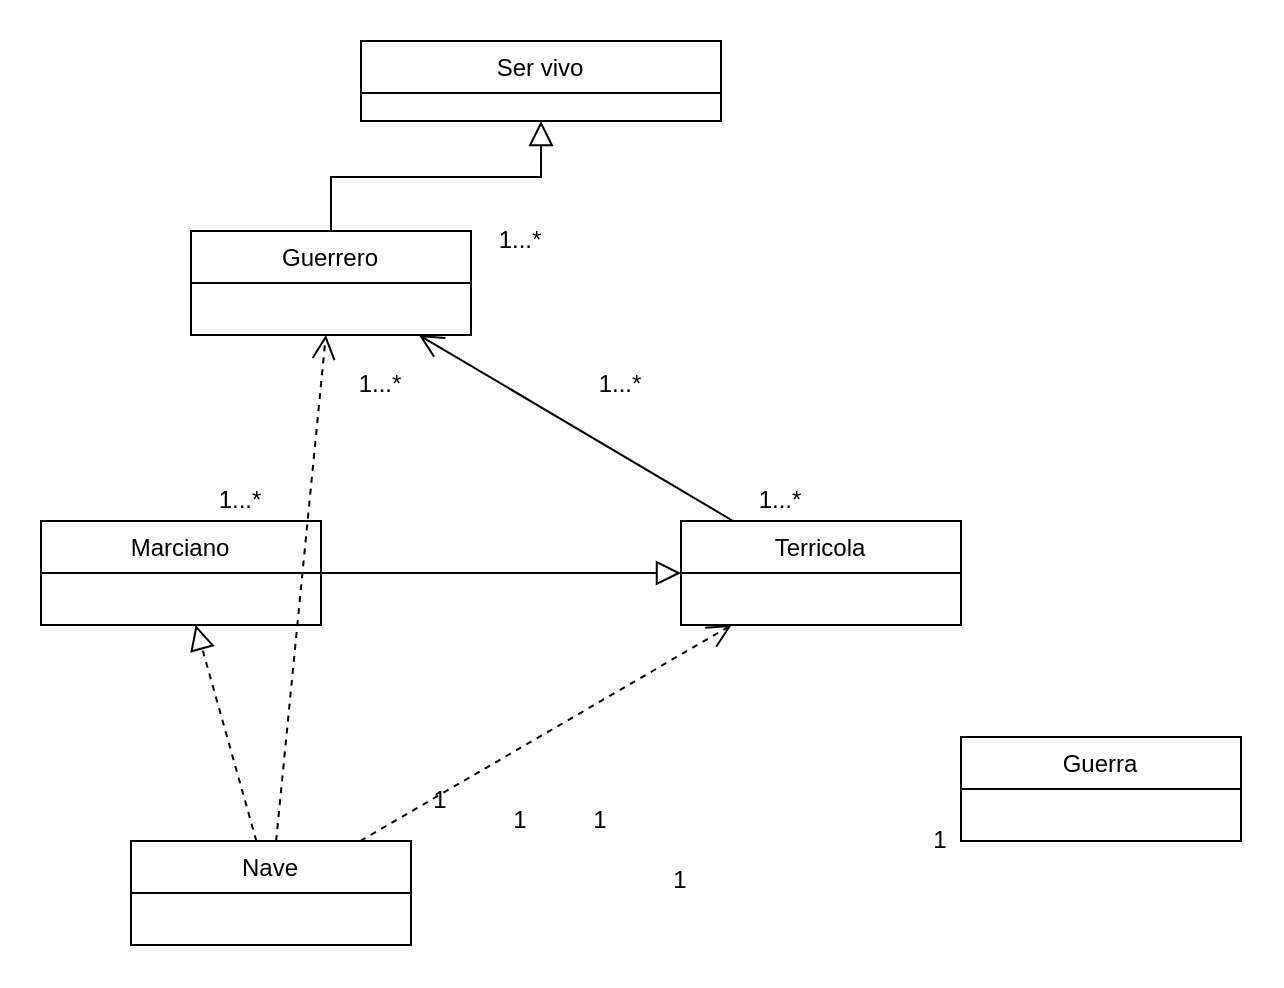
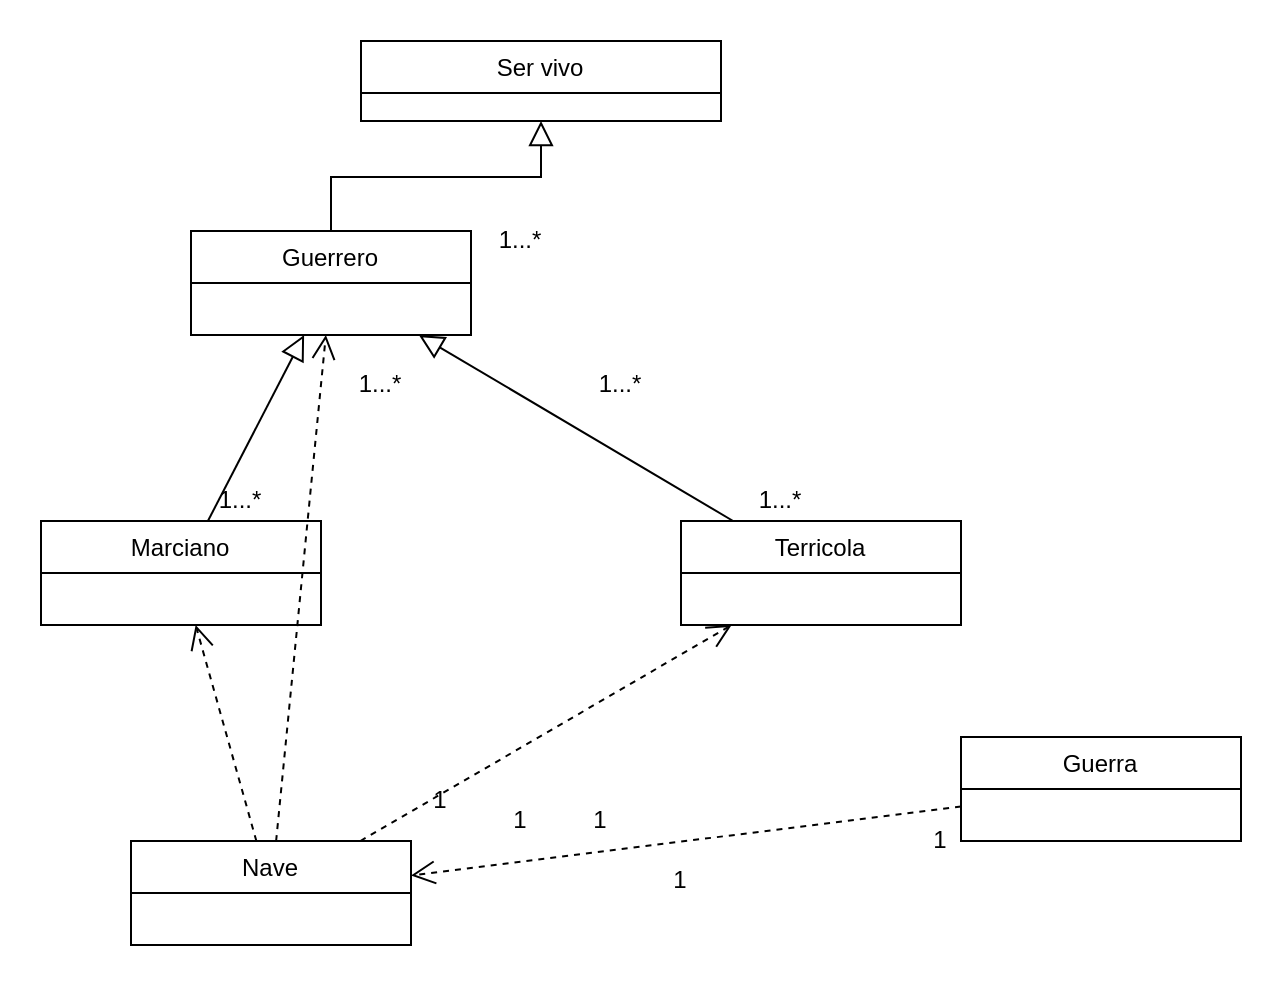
  <mxCell id="0" />
  <mxCell id="1" parent="0" />
- <mxCell id="2" value="" style="endArrow=block;endSize=10;endFill=0;shadow=0;strokeWidth=1;rounded=0;elbow=vertical;" parent="1" source="7" target="6" edge="1"><mxGeometry width="160" relative="1" as="geometry"><mxPoint x="50" y="-297" as="sourcePoint" /><mxPoint x="50" y="-297" as="targetPoint" /></mxGeometry></mxCell>
+ <mxCell id="2" value="" style="endArrow=block;endSize=10;endFill=0;shadow=0;strokeWidth=1;rounded=0;elbow=vertical;" parent="1" source="7" target="5" edge="1"><mxGeometry width="160" relative="1" as="geometry"><mxPoint x="50" y="-297" as="sourcePoint" /><mxPoint x="50" y="-297" as="targetPoint" /></mxGeometry></mxCell>
  <mxCell id="3" value="" style="endArrow=block;endSize=10;endFill=0;shadow=0;strokeWidth=1;rounded=0;edgeStyle=elbowEdgeStyle;elbow=vertical;exitX=0.5;exitY=0;exitDx=0;exitDy=0;entryX=0.5;entryY=1;entryDx=0;entryDy=0;" parent="1" source="5" target="4" edge="1"><mxGeometry width="160" relative="1" as="geometry"><mxPoint x="60" y="-127" as="sourcePoint" /><mxPoint x="160" y="-229" as="targetPoint" /></mxGeometry></mxCell>
  <mxCell id="4" value="Ser vivo" style="swimlane;fontStyle=0;childLayout=stackLayout;horizontal=1;startSize=26;fillColor=none;horizontalStack=0;resizeParent=1;resizeParentMax=0;resizeLast=0;collapsible=1;marginBottom=0;" vertex="1" parent="1"><mxGeometry x="180" y="20" width="180" height="40" as="geometry" /></mxCell>
  <mxCell id="5" value="Guerrero" style="swimlane;fontStyle=0;childLayout=stackLayout;horizontal=1;startSize=26;fillColor=none;horizontalStack=0;resizeParent=1;resizeParentMax=0;resizeLast=0;collapsible=1;marginBottom=0;" vertex="1" parent="1"><mxGeometry x="95" y="115" width="140" height="52" as="geometry" /></mxCell>
  <mxCell id="6" value="Terricola" style="swimlane;fontStyle=0;childLayout=stackLayout;horizontal=1;startSize=26;fillColor=none;horizontalStack=0;resizeParent=1;resizeParentMax=0;resizeLast=0;collapsible=1;marginBottom=0;" vertex="1" parent="1"><mxGeometry x="340" y="260" width="140" height="52" as="geometry" /></mxCell>
  <mxCell id="7" value="Marciano" style="swimlane;fontStyle=0;childLayout=stackLayout;horizontal=1;startSize=26;fillColor=none;horizontalStack=0;resizeParent=1;resizeParentMax=0;resizeLast=0;collapsible=1;marginBottom=0;" vertex="1" parent="1"><mxGeometry x="20" y="260" width="140" height="52" as="geometry" /></mxCell>
  <mxCell id="8" value="Nave" style="swimlane;fontStyle=0;childLayout=stackLayout;horizontal=1;startSize=26;fillColor=none;horizontalStack=0;resizeParent=1;resizeParentMax=0;resizeLast=0;collapsible=1;marginBottom=0;" vertex="1" parent="1"><mxGeometry x="65" y="420" width="140" height="52" as="geometry" /></mxCell>
  <mxCell id="9" value="Guerra" style="swimlane;fontStyle=0;childLayout=stackLayout;horizontal=1;startSize=26;fillColor=none;horizontalStack=0;resizeParent=1;resizeParentMax=0;resizeLast=0;collapsible=1;marginBottom=0;" vertex="1" parent="1"><mxGeometry x="480" y="368" width="140" height="52" as="geometry" /></mxCell>
- <mxCell id="10" value="" style="endArrow=open;endSize=10;endFill=0;shadow=0;strokeWidth=1;rounded=0;elbow=vertical;" edge="1" parent="1" source="6" target="5"><mxGeometry width="160" relative="1" as="geometry"><mxPoint x="100" y="270" as="sourcePoint" /><mxPoint x="260" y="192" as="targetPoint" /></mxGeometry></mxCell>
+ <mxCell id="10" value="" style="endArrow=block;endSize=10;endFill=0;shadow=0;strokeWidth=1;rounded=0;elbow=vertical;" edge="1" parent="1" source="6" target="5"><mxGeometry width="160" relative="1" as="geometry"><mxPoint x="100" y="270" as="sourcePoint" /><mxPoint x="260" y="192" as="targetPoint" /></mxGeometry></mxCell>
  <mxCell id="11" value="" style="endArrow=open;endSize=10;endFill=0;shadow=0;strokeWidth=1;rounded=0;elbow=vertical;dashed=1;" edge="1" parent="1" source="8" target="5"><mxGeometry width="160" relative="1" as="geometry"><mxPoint x="110" y="280" as="sourcePoint" /><mxPoint x="270" y="202" as="targetPoint" /></mxGeometry></mxCell>
- <mxCell id="12" value="" style="endArrow=block;endSize=10;endFill=0;shadow=0;strokeWidth=1;rounded=0;elbow=vertical;dashed=1;" edge="1" parent="1" source="8" target="7"><mxGeometry width="160" relative="1" as="geometry"><mxPoint x="260" y="430" as="sourcePoint" /><mxPoint x="260" y="192" as="targetPoint" /></mxGeometry></mxCell>
+ <mxCell id="12" value="" style="endArrow=open;endSize=10;endFill=0;shadow=0;strokeWidth=1;rounded=0;elbow=vertical;dashed=1;" edge="1" parent="1" source="8" target="7"><mxGeometry width="160" relative="1" as="geometry"><mxPoint x="260" y="430" as="sourcePoint" /><mxPoint x="260" y="192" as="targetPoint" /></mxGeometry></mxCell>
  <mxCell id="13" value="" style="endArrow=open;endSize=10;endFill=0;shadow=0;strokeWidth=1;rounded=0;elbow=vertical;dashed=1;" edge="1" parent="1" source="8" target="6"><mxGeometry width="160" relative="1" as="geometry"><mxPoint x="270" y="440" as="sourcePoint" /><mxPoint x="270" y="202" as="targetPoint" /></mxGeometry></mxCell>
+ <mxCell id="14" value="" style="endArrow=open;endSize=10;endFill=0;shadow=0;strokeWidth=1;rounded=0;elbow=vertical;dashed=1;" edge="1" parent="1" source="9" target="8"><mxGeometry width="160" relative="1" as="geometry"><mxPoint x="280" y="450" as="sourcePoint" /><mxPoint x="280" y="212" as="targetPoint" /></mxGeometry></mxCell>
  <mxCell id="15" value="1...*" style="text;html=1;strokeColor=none;fillColor=none;align=center;verticalAlign=middle;whiteSpace=wrap;rounded=0;" vertex="1" parent="1"><mxGeometry x="300" y="182" width="20" height="20" as="geometry" /></mxCell>
  <mxCell id="16" value="1...*" style="text;html=1;strokeColor=none;fillColor=none;align=center;verticalAlign=middle;whiteSpace=wrap;rounded=0;" vertex="1" parent="1"><mxGeometry x="380" y="240" width="20" height="20" as="geometry" /></mxCell>
  <mxCell id="17" value="1...*" style="text;html=1;strokeColor=none;fillColor=none;align=center;verticalAlign=middle;whiteSpace=wrap;rounded=0;" vertex="1" parent="1"><mxGeometry x="180" y="182" width="20" height="20" as="geometry" /></mxCell>
  <mxCell id="18" value="1...*" style="text;html=1;strokeColor=none;fillColor=none;align=center;verticalAlign=middle;whiteSpace=wrap;rounded=0;" vertex="1" parent="1"><mxGeometry x="110" y="240" width="20" height="20" as="geometry" /></mxCell>
  <mxCell id="19" value="1...*" style="text;html=1;strokeColor=none;fillColor=none;align=center;verticalAlign=middle;whiteSpace=wrap;rounded=0;" vertex="1" parent="1"><mxGeometry x="250" y="110" width="20" height="20" as="geometry" /></mxCell>
  <mxCell id="20" value="1" style="text;html=1;strokeColor=none;fillColor=none;align=center;verticalAlign=middle;whiteSpace=wrap;rounded=0;" vertex="1" parent="1"><mxGeometry x="250" y="400" width="20" height="20" as="geometry" /></mxCell>
  <mxCell id="21" value="1" style="text;html=1;strokeColor=none;fillColor=none;align=center;verticalAlign=middle;whiteSpace=wrap;rounded=0;" vertex="1" parent="1"><mxGeometry x="290" y="400" width="20" height="20" as="geometry" /></mxCell>
  <mxCell id="22" value="1" style="text;html=1;strokeColor=none;fillColor=none;align=center;verticalAlign=middle;whiteSpace=wrap;rounded=0;" vertex="1" parent="1"><mxGeometry x="330" y="430" width="20" height="20" as="geometry" /></mxCell>
  <mxCell id="23" value="1" style="text;html=1;strokeColor=none;fillColor=none;align=center;verticalAlign=middle;whiteSpace=wrap;rounded=0;" vertex="1" parent="1"><mxGeometry x="460" y="410" width="20" height="20" as="geometry" /></mxCell>
  <mxCell id="24" value="1" style="text;html=1;strokeColor=none;fillColor=none;align=center;verticalAlign=middle;whiteSpace=wrap;rounded=0;" vertex="1" parent="1"><mxGeometry x="210" y="390" width="20" height="20" as="geometry" /></mxCell>
